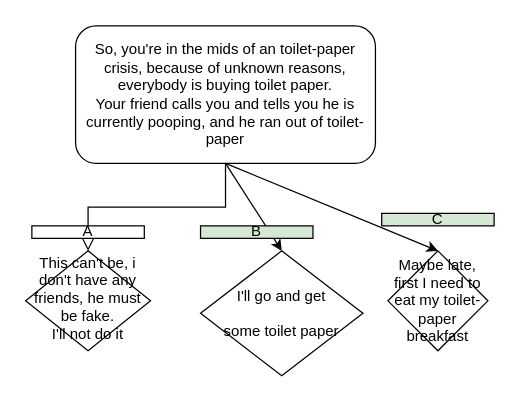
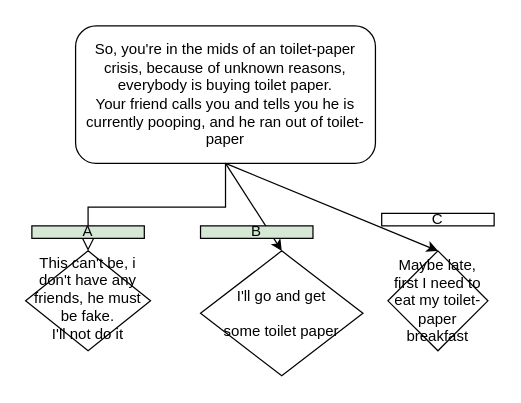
  <mxCell id="0" />
  <mxCell id="1" parent="0" />
  <mxCell id="2" value="" style="rounded=0;html=1;jettySize=auto;orthogonalLoop=1;fontSize=11;endArrow=block;endFill=0;endSize=8;strokeWidth=1;shadow=0;labelBackgroundColor=none;edgeStyle=orthogonalEdgeStyle;" parent="1" source="3" target="4" edge="1"><mxGeometry relative="1" as="geometry" /></mxCell>
  <mxCell id="3" value="&lt;div&gt;So, you're in the mids of an toilet-paper crisis, because of unknown reasons, everybody is buying toilet paper.&lt;/div&gt;&lt;div&gt;Your friend calls you and tells you he is currently pooping, and he ran out of toilet-paper&lt;br&gt;&lt;/div&gt;" style="rounded=1;whiteSpace=wrap;html=1;fontSize=12;glass=0;strokeWidth=1;shadow=0;" parent="1" vertex="1"><mxGeometry x="60" y="20" width="240" height="110" as="geometry" /></mxCell>
  <mxCell id="4" value="&lt;div&gt;This can't be, i don't have any friends, he must be fake.&lt;/div&gt;&lt;div&gt;I'll not do it&lt;br&gt;&lt;/div&gt;" style="rhombus;whiteSpace=wrap;html=1;shadow=0;fontFamily=Helvetica;fontSize=12;align=center;strokeWidth=1;spacing=6;spacingTop=-4;" parent="1" vertex="1"><mxGeometry x="20" y="200" width="100" height="80" as="geometry" /></mxCell>
  <mxCell id="5" value="I'll go and get &#10;&#10;some toilet paper" style="rhombus;" parent="1" vertex="1"><mxGeometry x="160" y="200" width="130" height="100" as="geometry" /></mxCell>
  <mxCell id="6" value="Maybe late, first I need to eat my toilet-paper breakfast" style="rhombus;whiteSpace=wrap;html=1;" parent="1" vertex="1"><mxGeometry x="310" y="200" width="80" height="80" as="geometry" /></mxCell>
  <mxCell id="7" value="" style="endArrow=classic;html=1;exitX=0.5;exitY=1;exitDx=0;exitDy=0;entryX=0.5;entryY=0;entryDx=0;entryDy=0;" parent="1" source="3" target="5" edge="1"><mxGeometry width="50" height="50" relative="1" as="geometry"><mxPoint x="110" y="300" as="sourcePoint" /><mxPoint x="160" y="250" as="targetPoint" /></mxGeometry></mxCell>
  <mxCell id="8" value="" style="endArrow=classic;html=1;exitX=0.5;exitY=1;exitDx=0;exitDy=0;entryX=0.5;entryY=0;entryDx=0;entryDy=0;" parent="1" source="3" target="6" edge="1"><mxGeometry width="50" height="50" relative="1" as="geometry"><mxPoint x="110" y="300" as="sourcePoint" /><mxPoint x="160" y="250" as="targetPoint" /></mxGeometry></mxCell>
- <mxCell id="9" value="A" style="rounded=0;whiteSpace=wrap;html=1;" parent="1" vertex="1"><mxGeometry x="25" y="180" width="90" height="10" as="geometry" /></mxCell>
+ <mxCell id="9" value="A" style="rounded=0;whiteSpace=wrap;html=1;fillColor=#d5e8d4;" parent="1" vertex="1"><mxGeometry x="25" y="180" width="90" height="10" as="geometry" /></mxCell>
  <mxCell id="10" value="B" style="rounded=0;whiteSpace=wrap;html=1;fillColor=#d5e8d4;" parent="1" vertex="1"><mxGeometry x="160" y="180" width="90" height="10" as="geometry" /></mxCell>
- <mxCell id="11" value="C" style="rounded=0;whiteSpace=wrap;html=1;fillColor=#d5e8d4;" parent="1" vertex="1"><mxGeometry x="305" y="170" width="90" height="10" as="geometry" /></mxCell>
+ <mxCell id="11" value="C" style="rounded=0;whiteSpace=wrap;html=1;" parent="1" vertex="1"><mxGeometry x="305" y="170" width="90" height="10" as="geometry" /></mxCell>
